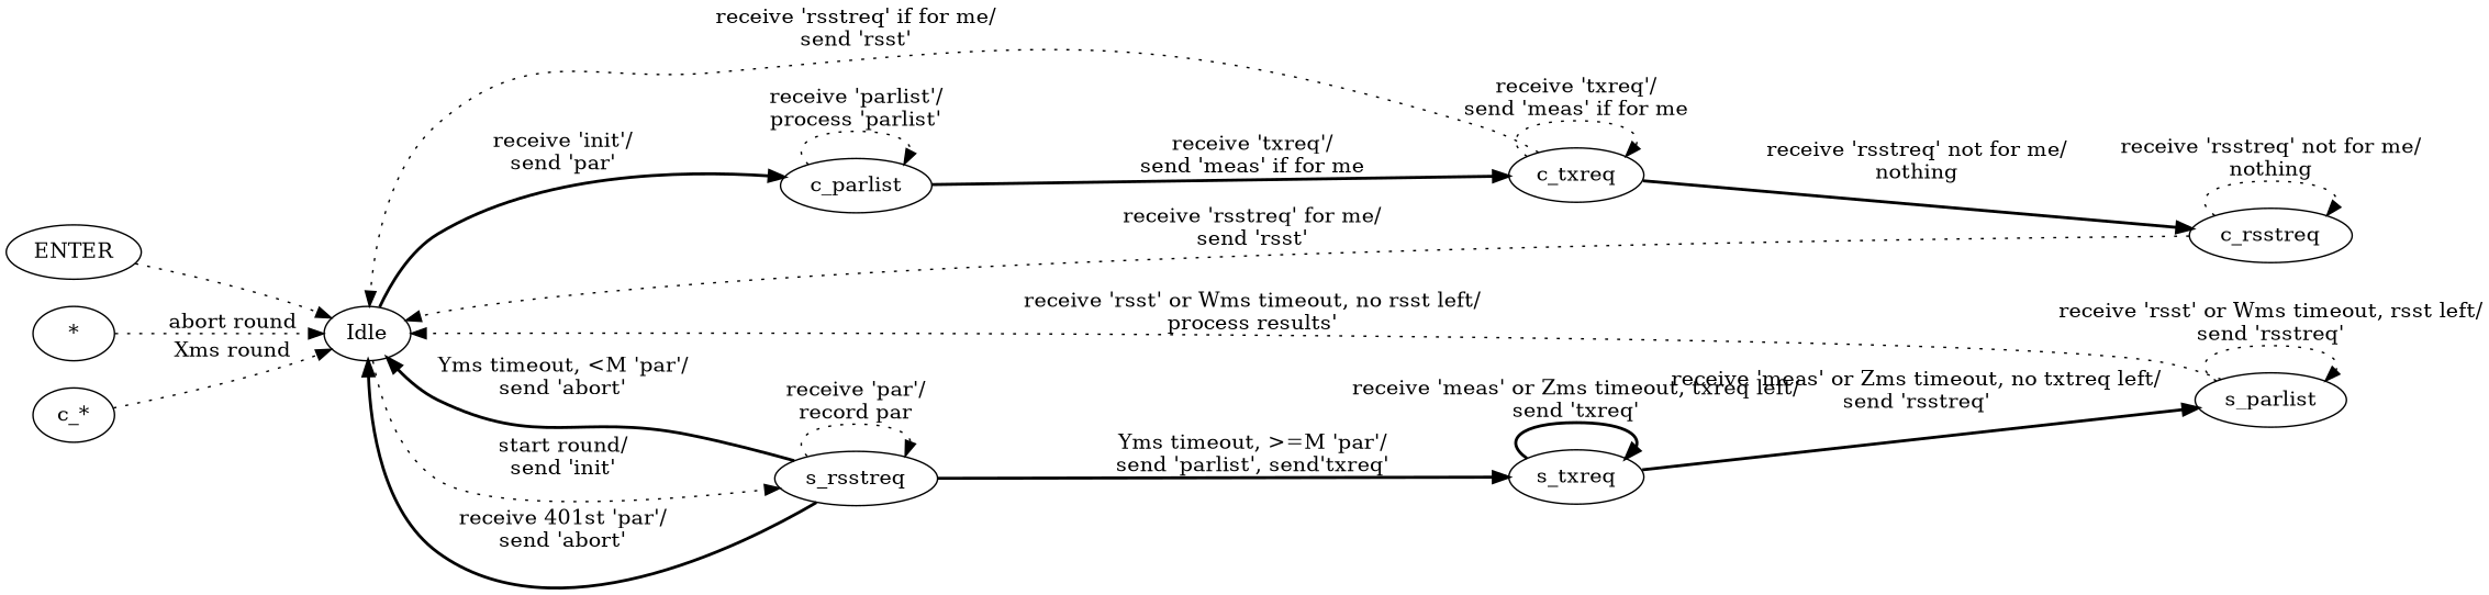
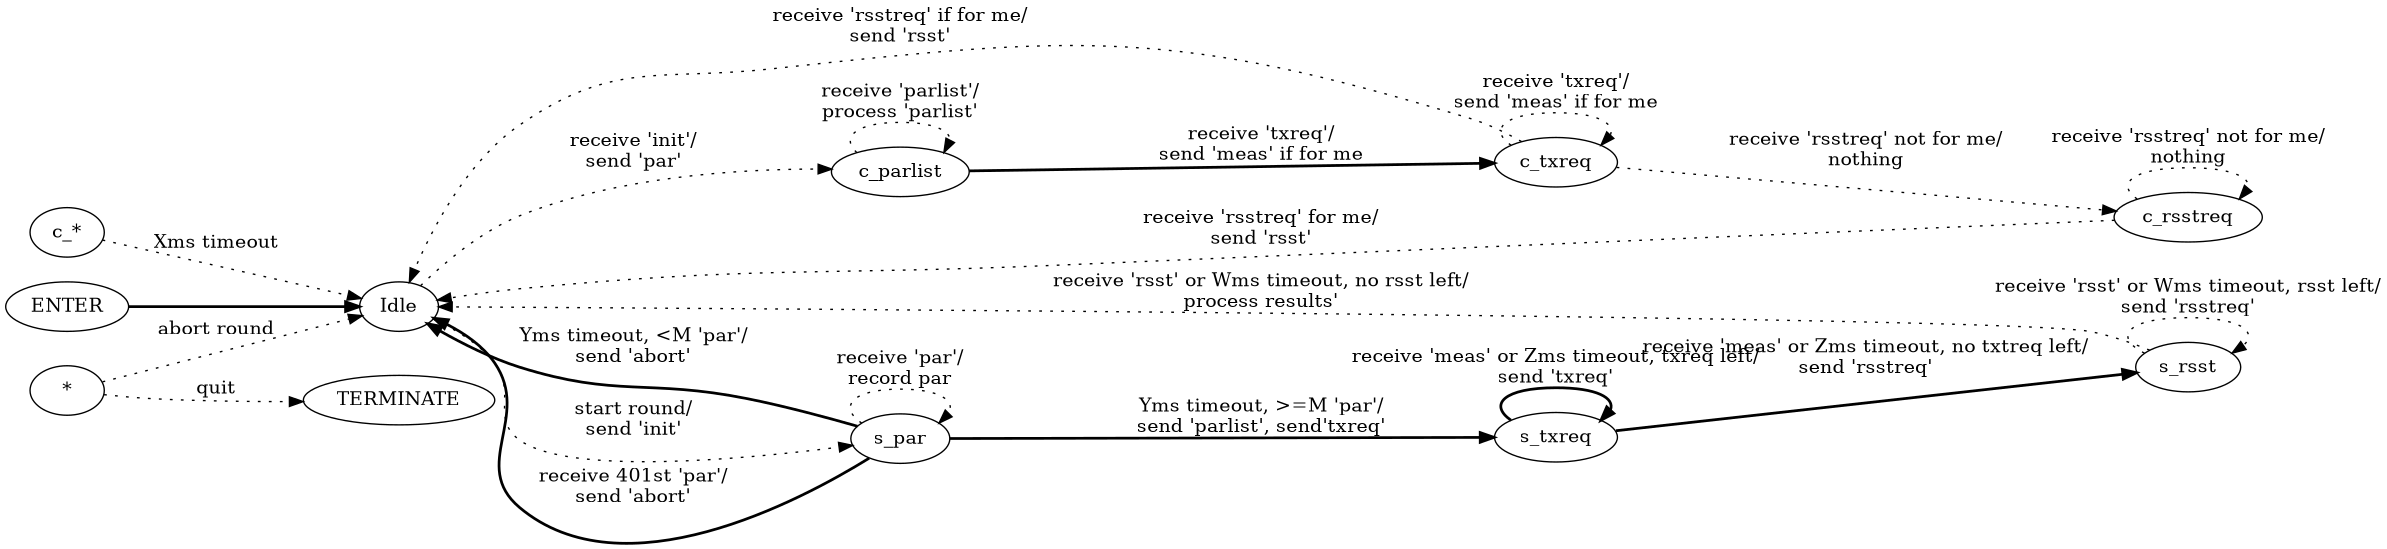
  digraph {
    rankdir=LR
    edge [style=dotted]
    ENTER
    Idle
    c_parlist
-   s_par [label=s_rsstreq]
+   s_par
    c_txreq
    n6 [label=s_txreq]
    "*"
+   TERMINATE
    "c_*"
    c_rsstreq
-   s_rsst [label=s_parlist]
-   ENTER -> Idle
-   Idle -> c_parlist [label="receive 'init'/\nsend 'par'" style=bold]
+   s_rsst
+   ENTER -> Idle [style=bold]
+   Idle -> c_parlist [label="receive 'init'/\nsend 'par'"]
    Idle -> s_par [label="start round/\nsend 'init'"]
    c_parlist -> c_parlist [label="receive 'parlist'/\nprocess 'parlist'"]
    c_parlist -> c_txreq [label="receive 'txreq'/\nsend 'meas' if for me" style=bold]
    s_par -> Idle [label="receive 401st 'par'/\nsend 'abort'" style=bold]
    s_par -> Idle [label="Yms timeout, <M 'par'/\nsend 'abort'" style=bold]
    s_par -> s_par [label="receive 'par'/\nrecord par"]
    s_par -> n6 [label="Yms timeout, >=M 'par'/\nsend 'parlist', send'txreq'" style=bold]
    c_txreq -> Idle [label="receive 'rsstreq' if for me/\nsend 'rsst'"]
    c_txreq -> c_txreq [label="receive 'txreq'/\nsend 'meas' if for me"]
-   c_txreq -> c_rsstreq [label="receive 'rsstreq' not for me/\nnothing" style=bold]
+   c_txreq -> c_rsstreq [label="receive 'rsstreq' not for me/\nnothing"]
    n6 -> n6 [label="receive 'meas' or Zms timeout, txreq left/\nsend 'txreq'" style=bold]
    n6 -> s_rsst [label="receive 'meas' or Zms timeout, no txtreq left/\nsend 'rsstreq'" style=bold]
    "*" -> Idle [label="abort round"]
-   "c_*" -> Idle [label="Xms round"]
+   "*" -> TERMINATE [label=quit]
+   "c_*" -> Idle [label="Xms timeout"]
    c_rsstreq -> Idle [label="receive 'rsstreq' for me/\nsend 'rsst'"]
    c_rsstreq -> c_rsstreq [label="receive 'rsstreq' not for me/\nnothing"]
    s_rsst -> Idle [label="receive 'rsst' or Wms timeout, no rsst left/\nprocess results'"]
    s_rsst -> s_rsst [label="receive 'rsst' or Wms timeout, rsst left/\nsend 'rsstreq'"]
  }
